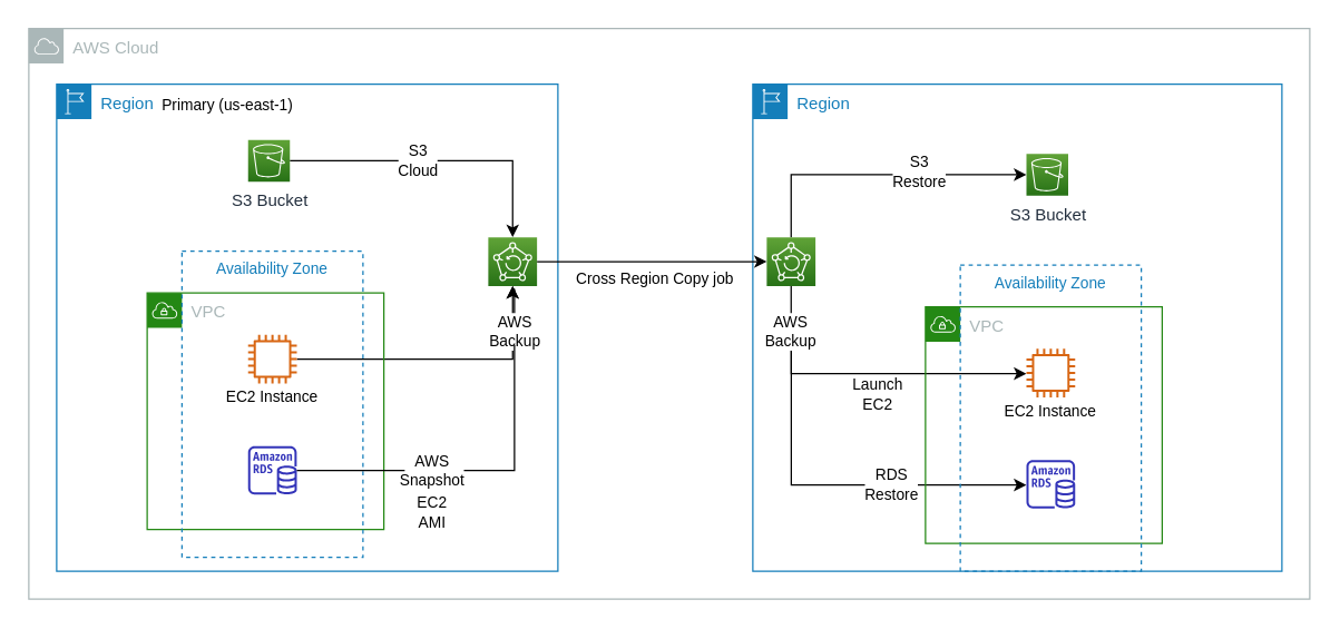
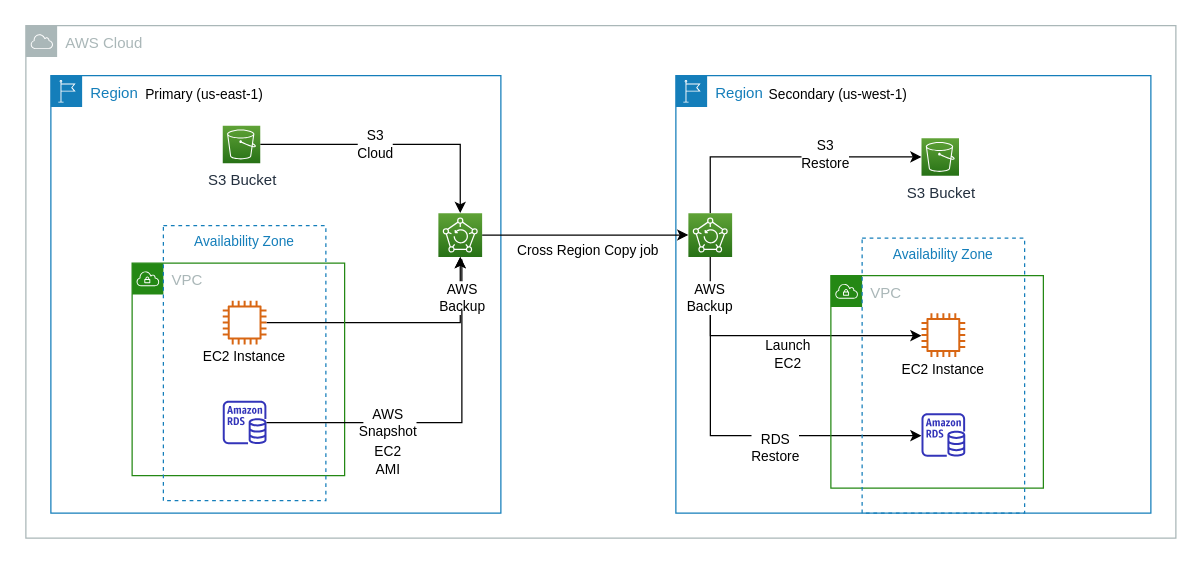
  <mxCell id="0" />
  <mxCell id="1" parent="0" />
  <mxCell id="2" style="edgeStyle=orthogonalEdgeStyle;rounded=0;orthogonalLoop=1;jettySize=auto;html=1;fontSize=11;" edge="1" parent="1" source="28" target="8"><mxGeometry relative="1" as="geometry" /></mxCell>
  <mxCell id="3" value="AWS Cloud" style="outlineConnect=0;gradientColor=none;html=1;whiteSpace=wrap;fontSize=12;fontStyle=0;shape=mxgraph.aws4.group;grIcon=mxgraph.aws4.group_aws_cloud;strokeColor=#AAB7B8;fillColor=none;verticalAlign=top;align=left;spacingLeft=30;fontColor=#AAB7B8;dashed=0;" vertex="1" parent="1"><mxGeometry x="20" y="20" width="920" height="410" as="geometry" /></mxCell>
  <mxCell id="4" value="Region" style="points=[[0,0],[0.25,0],[0.5,0],[0.75,0],[1,0],[1,0.25],[1,0.5],[1,0.75],[1,1],[0.75,1],[0.5,1],[0.25,1],[0,1],[0,0.75],[0,0.5],[0,0.25]];outlineConnect=0;gradientColor=none;html=1;whiteSpace=wrap;fontSize=12;fontStyle=0;shape=mxgraph.aws4.group;grIcon=mxgraph.aws4.group_region;strokeColor=#147EBA;fillColor=none;verticalAlign=top;align=left;spacingLeft=30;fontColor=#147EBA;dashed=0;" vertex="1" parent="1"><mxGeometry x="40" y="60" width="360" height="350" as="geometry" /></mxCell>
  <mxCell id="5" value="Region" style="points=[[0,0],[0.25,0],[0.5,0],[0.75,0],[1,0],[1,0.25],[1,0.5],[1,0.75],[1,1],[0.75,1],[0.5,1],[0.25,1],[0,1],[0,0.75],[0,0.5],[0,0.25]];outlineConnect=0;gradientColor=none;html=1;whiteSpace=wrap;fontSize=12;fontStyle=0;shape=mxgraph.aws4.group;grIcon=mxgraph.aws4.group_region;strokeColor=#147EBA;fillColor=none;verticalAlign=top;align=left;spacingLeft=30;fontColor=#147EBA;dashed=0;" vertex="1" parent="1"><mxGeometry x="540" y="60" width="380" height="350" as="geometry" /></mxCell>
  <mxCell id="6" style="edgeStyle=orthogonalEdgeStyle;rounded=0;orthogonalLoop=1;jettySize=auto;html=1;fontSize=11;" edge="1" parent="1" source="29" target="8"><mxGeometry relative="1" as="geometry" /></mxCell>
  <mxCell id="7" style="edgeStyle=orthogonalEdgeStyle;rounded=0;orthogonalLoop=1;jettySize=auto;html=1;fontSize=11;" edge="1" parent="1" source="8" target="13"><mxGeometry relative="1" as="geometry" /></mxCell>
  <mxCell id="8" value="" style="outlineConnect=0;fontColor=#232F3E;gradientColor=#60A337;gradientDirection=north;fillColor=#277116;strokeColor=#ffffff;dashed=0;verticalLabelPosition=bottom;verticalAlign=top;align=center;html=1;fontSize=12;fontStyle=0;aspect=fixed;shape=mxgraph.aws4.resourceIcon;resIcon=mxgraph.aws4.backup;" vertex="1" parent="1"><mxGeometry x="350" y="170" width="35" height="35" as="geometry" /></mxCell>
  <mxCell id="9" style="edgeStyle=orthogonalEdgeStyle;rounded=0;orthogonalLoop=1;jettySize=auto;html=1;endArrow=classic;endFill=1;fontSize=11;" edge="1" parent="1" source="13" target="22"><mxGeometry relative="1" as="geometry"><Array as="points"><mxPoint x="568" y="125" /></Array></mxGeometry></mxCell>
  <mxCell id="10" style="edgeStyle=orthogonalEdgeStyle;rounded=0;orthogonalLoop=1;jettySize=auto;html=1;endArrow=classic;endFill=1;fontSize=11;" edge="1" parent="1" source="40" target="21"><mxGeometry relative="1" as="geometry"><Array as="points"><mxPoint x="568" y="268" /></Array></mxGeometry></mxCell>
  <mxCell id="11" style="edgeStyle=orthogonalEdgeStyle;rounded=0;orthogonalLoop=1;jettySize=auto;html=1;endArrow=classic;endFill=1;fontSize=11;" edge="1" parent="1" source="40" target="23"><mxGeometry relative="1" as="geometry"><Array as="points"><mxPoint x="568" y="348" /></Array></mxGeometry></mxCell>
  <mxCell id="12" value="" style="edgeStyle=orthogonalEdgeStyle;rounded=0;orthogonalLoop=1;jettySize=auto;html=1;endArrow=none;endFill=0;fontSize=11;entryX=0.5;entryY=0;entryDx=0;entryDy=0;" edge="1" parent="1" source="13" target="40"><mxGeometry relative="1" as="geometry"><mxPoint x="567.5" y="285" as="targetPoint" /></mxGeometry></mxCell>
  <mxCell id="13" value="" style="outlineConnect=0;fontColor=#232F3E;gradientColor=#60A337;gradientDirection=north;fillColor=#277116;strokeColor=#ffffff;dashed=0;verticalLabelPosition=bottom;verticalAlign=top;align=center;html=1;fontSize=12;fontStyle=0;aspect=fixed;shape=mxgraph.aws4.resourceIcon;resIcon=mxgraph.aws4.backup;" vertex="1" parent="1"><mxGeometry x="550" y="170" width="35" height="35" as="geometry" /></mxCell>
  <mxCell id="14" value="Primary (us-east-1)" style="text;html=1;strokeColor=none;fillColor=none;align=center;verticalAlign=middle;whiteSpace=wrap;rounded=0;fontSize=11;" vertex="1" parent="1"><mxGeometry x="112.5" y="60" width="100" height="30" as="geometry" /></mxCell>
+ <mxCell id="15" value="Secondary (us-west-1)" style="text;html=1;strokeColor=none;fillColor=none;align=center;verticalAlign=middle;whiteSpace=wrap;rounded=0;fontSize=11;" vertex="1" parent="1"><mxGeometry x="610" y="60" width="120" height="30" as="geometry" /></mxCell>
  <mxCell id="16" value="EC2 AMI" style="text;html=1;strokeColor=none;fillColor=none;align=center;verticalAlign=middle;whiteSpace=wrap;rounded=0;fontSize=11;labelBackgroundColor=#ffffff;" vertex="1" parent="1"><mxGeometry x="290" y="357.5" width="40" height="20" as="geometry" /></mxCell>
  <mxCell id="17" value="S3&lt;br&gt;Cloud" style="text;html=1;strokeColor=none;fillColor=none;align=center;verticalAlign=middle;whiteSpace=wrap;rounded=0;fontSize=11;labelBackgroundColor=#ffffff;" vertex="1" parent="1"><mxGeometry x="280" y="105" width="40" height="20" as="geometry" /></mxCell>
  <mxCell id="18" value="" style="group" vertex="1" connectable="0" parent="1"><mxGeometry x="664" y="110" width="170" height="300" as="geometry" /></mxCell>
  <mxCell id="19" value="VPC" style="points=[[0,0],[0.25,0],[0.5,0],[0.75,0],[1,0],[1,0.25],[1,0.5],[1,0.75],[1,1],[0.75,1],[0.5,1],[0.25,1],[0,1],[0,0.75],[0,0.5],[0,0.25]];outlineConnect=0;gradientColor=none;html=1;whiteSpace=wrap;fontSize=12;fontStyle=0;shape=mxgraph.aws4.group;grIcon=mxgraph.aws4.group_vpc;strokeColor=#248814;fillColor=none;verticalAlign=top;align=left;spacingLeft=30;fontColor=#AAB7B8;dashed=0;" vertex="1" parent="18"><mxGeometry y="110" width="170" height="170" as="geometry" /></mxCell>
  <mxCell id="20" value="Availability Zone" style="fillColor=none;strokeColor=#147EBA;dashed=1;verticalAlign=top;fontStyle=0;fontColor=#147EBA;fontSize=11;" vertex="1" parent="18"><mxGeometry x="25" y="80" width="130" height="220" as="geometry" /></mxCell>
  <mxCell id="21" value="" style="outlineConnect=0;fontColor=#232F3E;gradientColor=none;fillColor=#D86613;strokeColor=none;dashed=0;verticalLabelPosition=bottom;verticalAlign=top;align=center;html=1;fontSize=12;fontStyle=0;aspect=fixed;pointerEvents=1;shape=mxgraph.aws4.instance2;" vertex="1" parent="18"><mxGeometry x="72.5" y="140" width="35" height="35" as="geometry" /></mxCell>
  <mxCell id="22" value="S3 Bucket" style="outlineConnect=0;fontColor=#232F3E;gradientColor=#60A337;gradientDirection=north;fillColor=#277116;strokeColor=#ffffff;dashed=0;verticalLabelPosition=bottom;verticalAlign=top;align=center;html=1;fontSize=12;fontStyle=0;aspect=fixed;shape=mxgraph.aws4.resourceIcon;resIcon=mxgraph.aws4.s3;" vertex="1" parent="18"><mxGeometry x="72.5" width="30" height="30" as="geometry" /></mxCell>
  <mxCell id="23" value="" style="outlineConnect=0;fontColor=#232F3E;gradientColor=none;fillColor=#3334B9;strokeColor=none;dashed=0;verticalLabelPosition=bottom;verticalAlign=top;align=center;html=1;fontSize=12;fontStyle=0;aspect=fixed;pointerEvents=1;shape=mxgraph.aws4.rds_instance;" vertex="1" parent="18"><mxGeometry x="72.5" y="220" width="35" height="35" as="geometry" /></mxCell>
  <mxCell id="24" value="EC2 Instance" style="text;html=1;strokeColor=none;fillColor=none;align=center;verticalAlign=middle;whiteSpace=wrap;rounded=0;fontSize=11;" vertex="1" parent="18"><mxGeometry x="40" y="175" width="100" height="20" as="geometry" /></mxCell>
  <mxCell id="25" value="Cross Region Copy job" style="text;html=1;strokeColor=none;fillColor=none;align=center;verticalAlign=middle;whiteSpace=wrap;rounded=0;fontSize=11;" vertex="1" parent="1"><mxGeometry x="400" y="190" width="140" height="20" as="geometry" /></mxCell>
  <mxCell id="26" value="VPC" style="points=[[0,0],[0.25,0],[0.5,0],[0.75,0],[1,0],[1,0.25],[1,0.5],[1,0.75],[1,1],[0.75,1],[0.5,1],[0.25,1],[0,1],[0,0.75],[0,0.5],[0,0.25]];outlineConnect=0;gradientColor=none;html=1;whiteSpace=wrap;fontSize=12;fontStyle=0;shape=mxgraph.aws4.group;grIcon=mxgraph.aws4.group_vpc;strokeColor=#248814;fillColor=none;verticalAlign=top;align=left;spacingLeft=30;fontColor=#AAB7B8;dashed=0;" vertex="1" parent="1"><mxGeometry x="105" y="210" width="170" height="170" as="geometry" /></mxCell>
  <mxCell id="27" value="Availability Zone" style="fillColor=none;strokeColor=#147EBA;dashed=1;verticalAlign=top;fontStyle=0;fontColor=#147EBA;fontSize=11;" vertex="1" parent="1"><mxGeometry x="130" y="180" width="130" height="220" as="geometry" /></mxCell>
  <mxCell id="28" value="" style="outlineConnect=0;fontColor=#232F3E;gradientColor=none;fillColor=#D86613;strokeColor=none;dashed=0;verticalLabelPosition=bottom;verticalAlign=top;align=center;html=1;fontSize=12;fontStyle=0;aspect=fixed;pointerEvents=1;shape=mxgraph.aws4.instance2;" vertex="1" parent="1"><mxGeometry x="177.5" y="240" width="35" height="35" as="geometry" /></mxCell>
  <mxCell id="29" value="S3 Bucket" style="outlineConnect=0;fontColor=#232F3E;gradientColor=#60A337;gradientDirection=north;fillColor=#277116;strokeColor=#ffffff;dashed=0;verticalLabelPosition=bottom;verticalAlign=top;align=center;html=1;fontSize=12;fontStyle=0;aspect=fixed;shape=mxgraph.aws4.resourceIcon;resIcon=mxgraph.aws4.s3;" vertex="1" parent="1"><mxGeometry x="177.5" y="100" width="30" height="30" as="geometry" /></mxCell>
  <mxCell id="30" style="edgeStyle=orthogonalEdgeStyle;rounded=0;orthogonalLoop=1;jettySize=auto;html=1;fontSize=11;" edge="1" parent="1" source="33" target="8"><mxGeometry relative="1" as="geometry" /></mxCell>
  <mxCell id="31" value="" style="outlineConnect=0;fontColor=#232F3E;gradientColor=none;fillColor=#3334B9;strokeColor=none;dashed=0;verticalLabelPosition=bottom;verticalAlign=top;align=center;html=1;fontSize=12;fontStyle=0;aspect=fixed;pointerEvents=1;shape=mxgraph.aws4.rds_instance;" vertex="1" parent="1"><mxGeometry x="177.5" y="320" width="35" height="35" as="geometry" /></mxCell>
  <mxCell id="32" value="EC2 Instance" style="text;html=1;strokeColor=none;fillColor=none;align=center;verticalAlign=middle;whiteSpace=wrap;rounded=0;fontSize=11;" vertex="1" parent="1"><mxGeometry x="145" y="275" width="100" height="20" as="geometry" /></mxCell>
  <mxCell id="33" value="AWS&lt;br&gt;Backup" style="text;html=1;strokeColor=none;fillColor=none;align=center;verticalAlign=middle;whiteSpace=wrap;rounded=0;fontSize=11;labelBackgroundColor=#ffffff;" vertex="1" parent="1"><mxGeometry x="347.5" y="227.5" width="42.5" height="20" as="geometry" /></mxCell>
  <mxCell id="34" style="edgeStyle=orthogonalEdgeStyle;rounded=0;orthogonalLoop=1;jettySize=auto;html=1;fontSize=11;endArrow=none;endFill=0;" edge="1" parent="1" source="38" target="33"><mxGeometry relative="1" as="geometry"><mxPoint x="212.5" y="338" as="sourcePoint" /><mxPoint x="368" y="205" as="targetPoint" /></mxGeometry></mxCell>
  <mxCell id="35" value="S3&lt;br&gt;Restore" style="text;html=1;strokeColor=none;fillColor=none;align=center;verticalAlign=middle;whiteSpace=wrap;rounded=0;fontSize=11;labelBackgroundColor=#ffffff;" vertex="1" parent="1"><mxGeometry x="640" y="110" width="40" height="25" as="geometry" /></mxCell>
  <mxCell id="36" value="Launch&lt;br&gt;EC2" style="text;html=1;strokeColor=none;fillColor=none;align=center;verticalAlign=middle;whiteSpace=wrap;rounded=0;fontSize=11;labelBackgroundColor=#ffffff;" vertex="1" parent="1"><mxGeometry x="610" y="270" width="40" height="25" as="geometry" /></mxCell>
- <mxCell id="37" value="RDS&lt;br&gt;Restore" style="text;html=1;strokeColor=none;fillColor=none;align=center;verticalAlign=middle;whiteSpace=wrap;rounded=0;fontSize=11;labelBackgroundColor=#ffffff;" vertex="1" parent="1"><mxGeometry x="620" y="335" width="40" height="25" as="geometry" /></mxCell>
+ <mxCell id="37" value="RDS&lt;br&gt;Restore" style="text;html=1;strokeColor=none;fillColor=none;align=center;verticalAlign=middle;whiteSpace=wrap;rounded=0;fontSize=11;labelBackgroundColor=#ffffff;" vertex="1" parent="1"><mxGeometry x="600" y="345" width="40" height="25" as="geometry" /></mxCell>
  <mxCell id="38" value="AWS&lt;br&gt;Snapshot" style="text;html=1;strokeColor=none;fillColor=none;align=center;verticalAlign=middle;whiteSpace=wrap;rounded=0;fontSize=11;labelBackgroundColor=#ffffff;" vertex="1" parent="1"><mxGeometry x="290" y="327.5" width="40" height="20" as="geometry" /></mxCell>
  <mxCell id="39" style="edgeStyle=orthogonalEdgeStyle;rounded=0;orthogonalLoop=1;jettySize=auto;html=1;fontSize=11;endArrow=none;endFill=0;" edge="1" parent="1" source="31" target="38"><mxGeometry relative="1" as="geometry"><mxPoint x="212.5" y="338" as="sourcePoint" /><mxPoint x="369" y="247.5" as="targetPoint" /></mxGeometry></mxCell>
  <mxCell id="40" value="AWS&lt;br&gt;Backup" style="text;html=1;strokeColor=none;fillColor=none;align=center;verticalAlign=middle;whiteSpace=wrap;rounded=0;fontSize=11;labelBackgroundColor=#ffffff;" vertex="1" parent="1"><mxGeometry x="546.25" y="227.5" width="42.5" height="20" as="geometry" /></mxCell>
